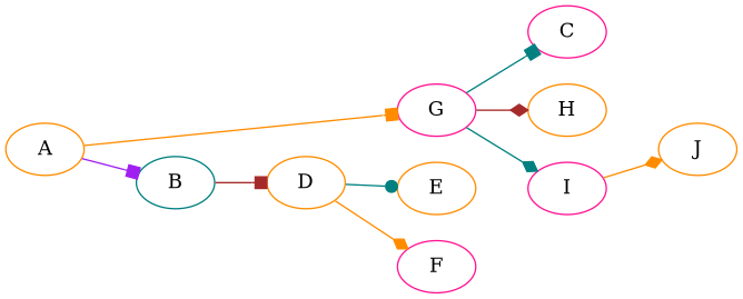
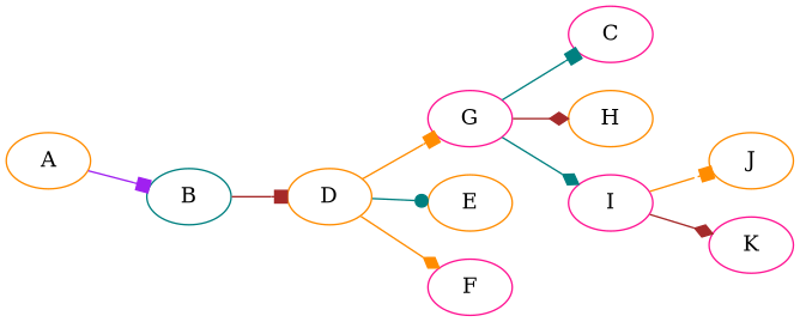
  digraph {
    rankdir=LR
    node [color=darkorange]
    edge [arrowhead=diamond color=brown]
    B [color=teal]
    A
    G [color=deeppink]
    D
    C [color=deeppink]
    H
    I [color=deeppink]
    E
    F [color=deeppink]
    J
+   K [color=deeppink]
    B -> D [arrowhead=box]
    A -> B [arrowhead=box color=purple]
-   A -> G [arrowhead=box color=darkorange]
+   D -> G [arrowhead=box color=darkorange]
    G -> C [arrowhead=box color=teal]
    G -> H
    G -> I [color=teal]
    D -> E [arrowhead=dot color=teal]
    D -> F [color=darkorange]
-   I -> J [color=darkorange]
+   I -> J [arrowhead=box color=darkorange]
+   I -> K
  }
